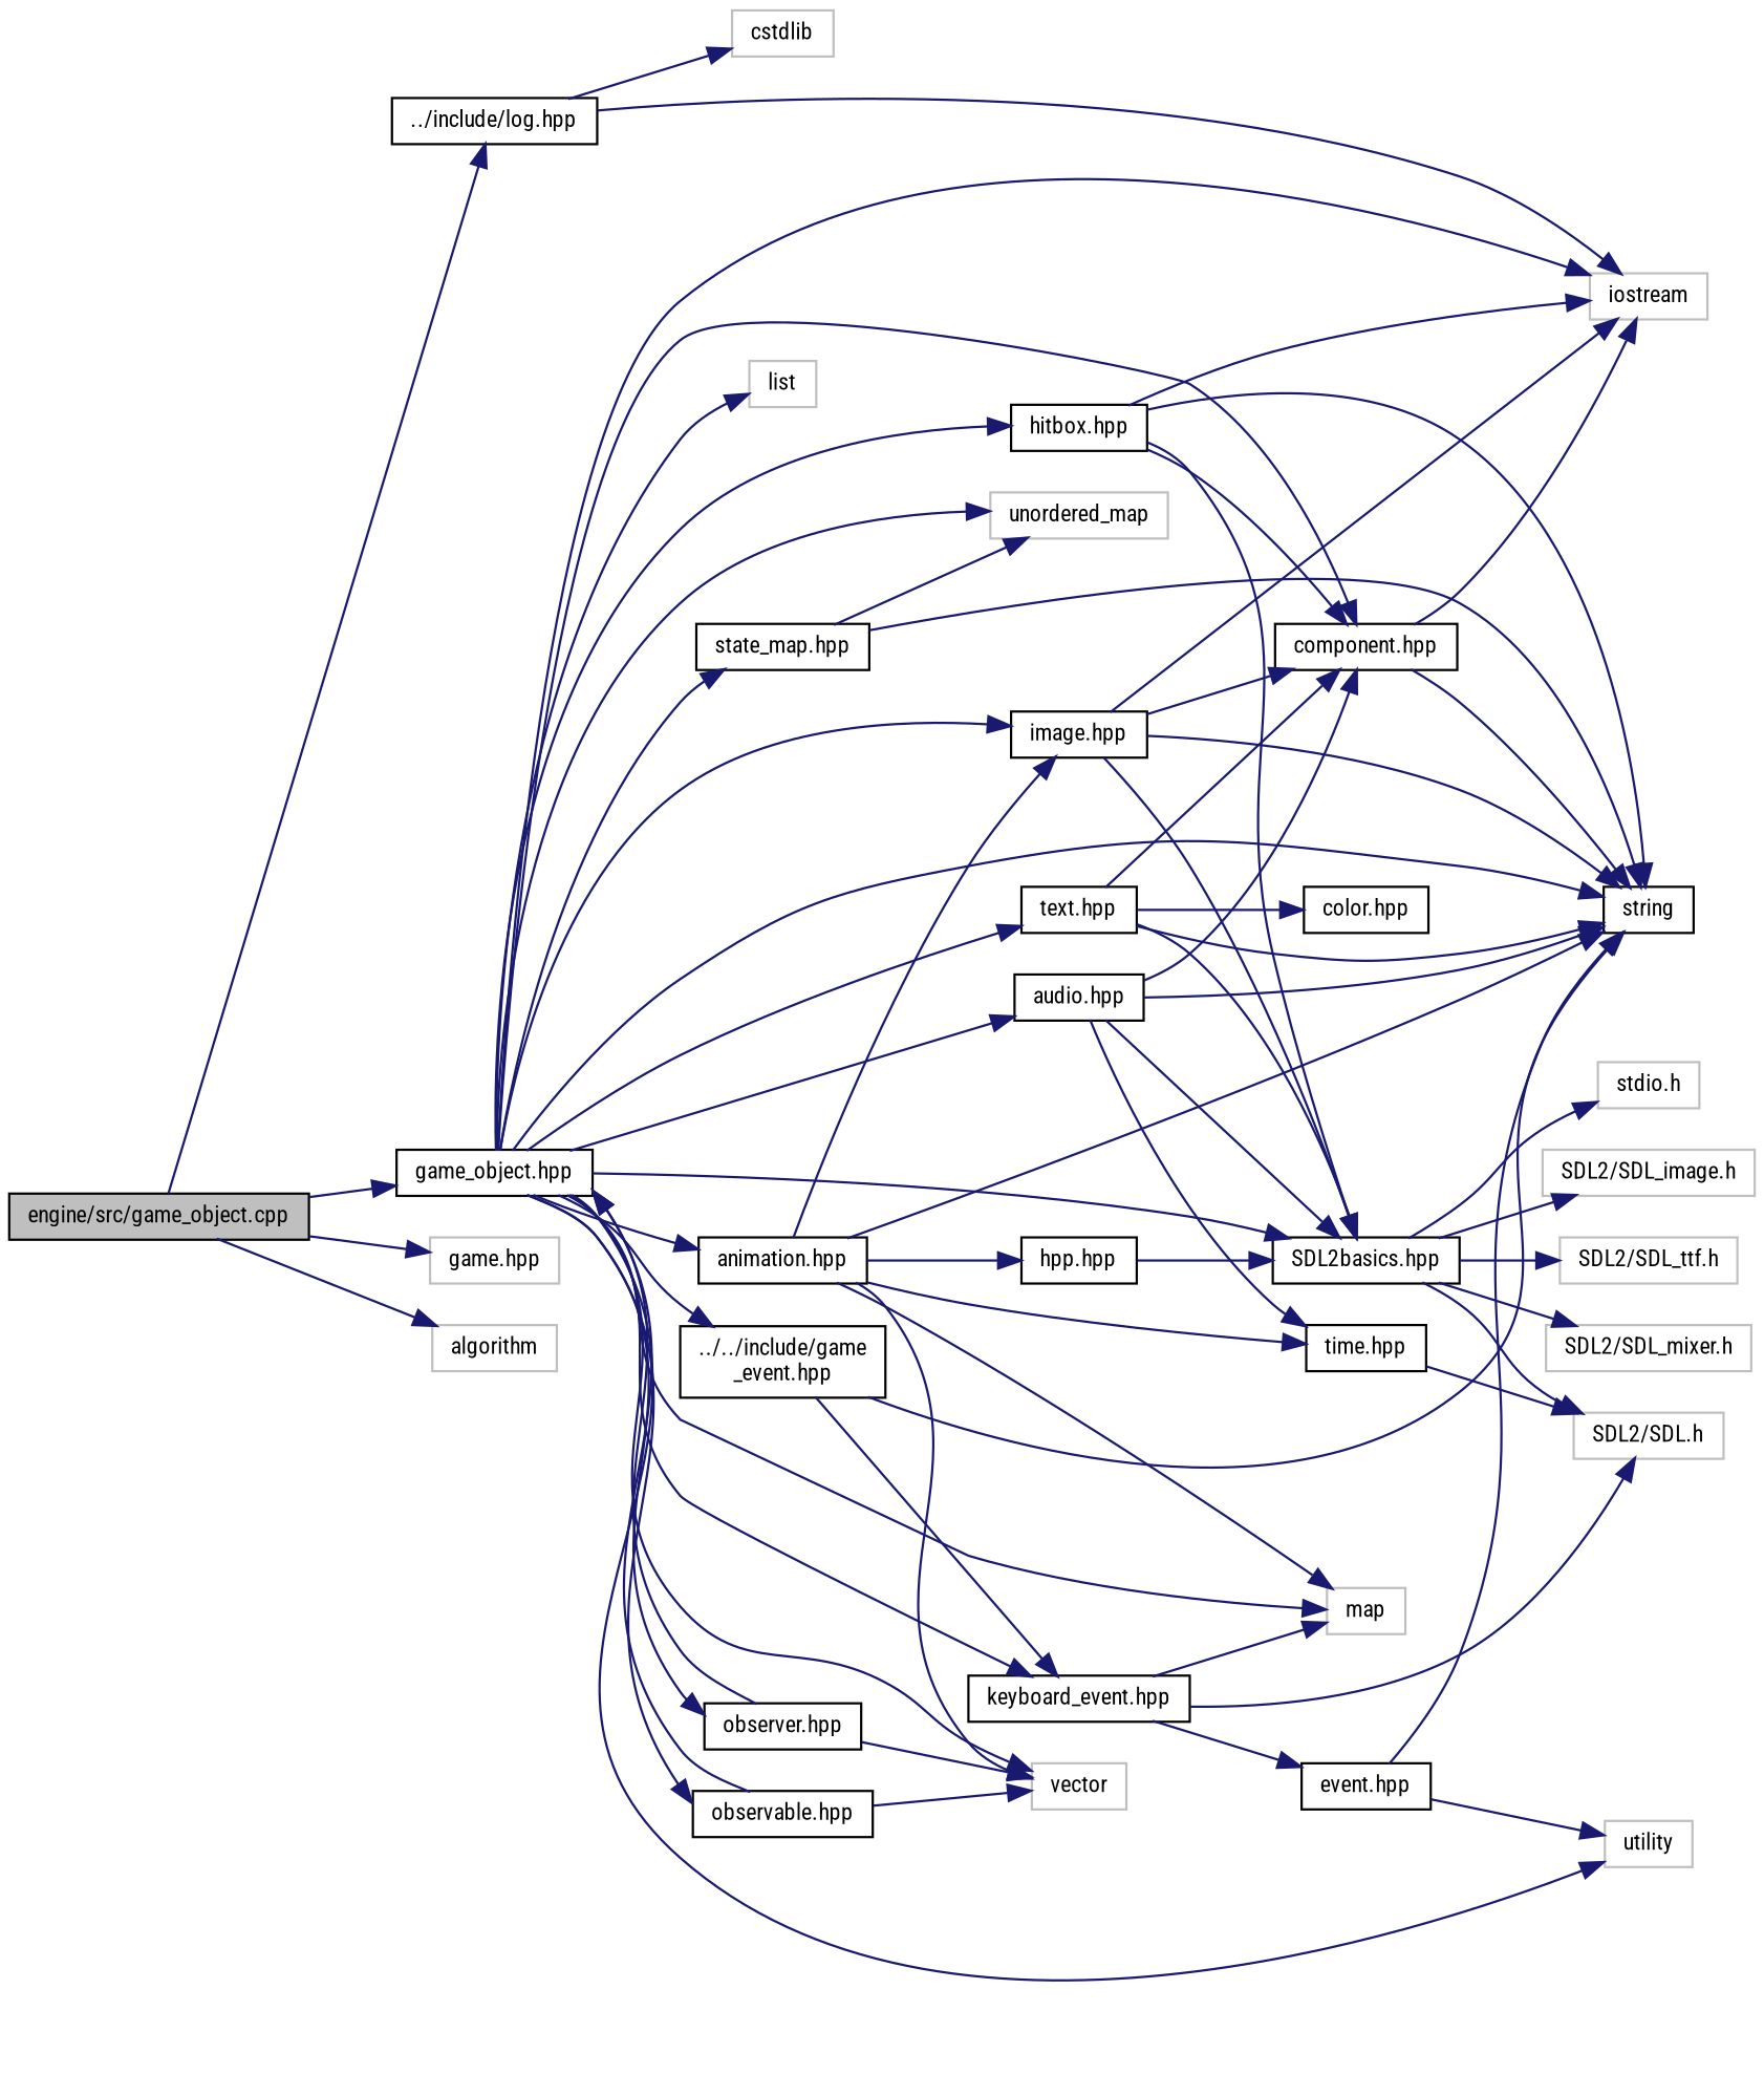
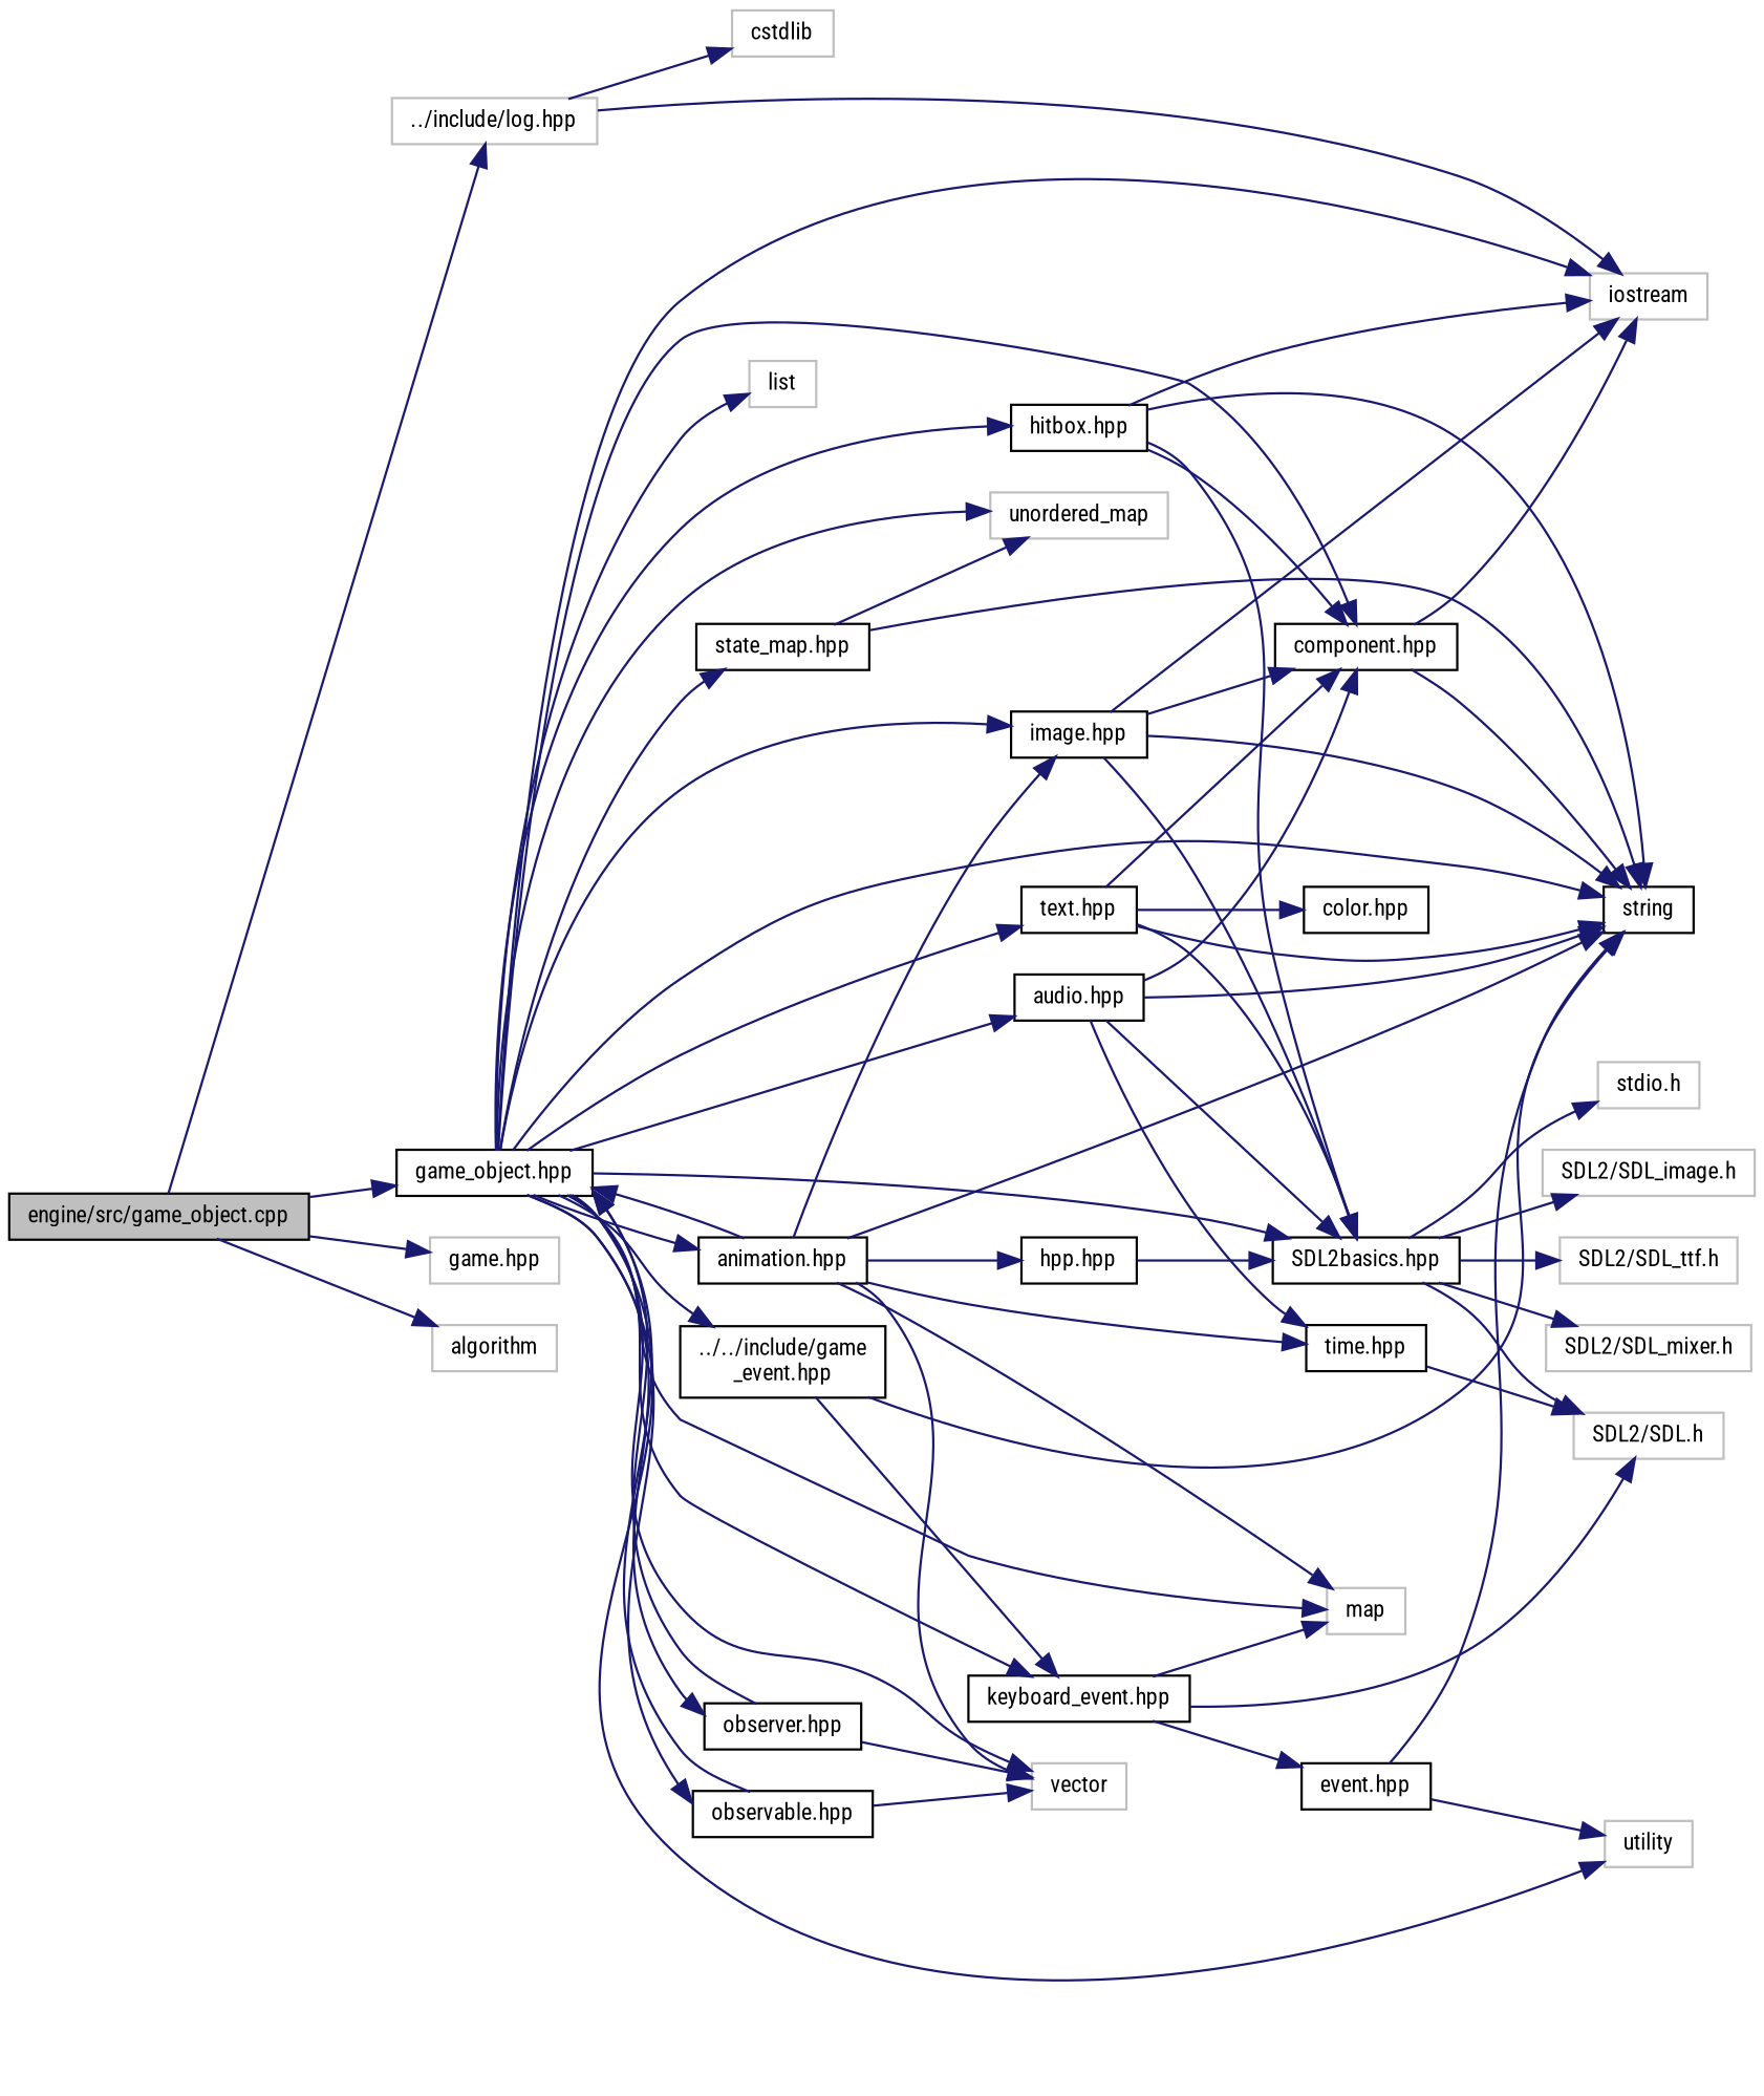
  digraph {
    fontname="Roboto Condensed"
    rankdir=LR
    node [color=black fillcolor=white fontname="Roboto Condensed" fontsize=10 shape=record style=filled]
    edge [color=midnightblue fontname="Roboto Condensed" fontsize=10 labelfontname=Helvetica labelfontsize=10 style=solid]
    n1 [fillcolor=grey75 fontcolor=black height=0.2 label="engine/src/game_object.cpp" width=0.4]
    n2 [height=0.2 label="game_object.hpp" width=0.4]
    n3 [color=grey75 height=0.2 label="game.hpp" width=0.4]
-   n4 [height=0.2 label="../include/log.hpp" width=0.4]
+   n4 [color=grey75 height=0.2 label="../include/log.hpp" width=0.4]
    n5 [color=grey75 height=0.2 label=algorithm width=0.4]
    n6 [color=grey75 height=0.2 label=iostream width=0.4]
    n7 [color=grey75 height=0.2 label=map width=0.4]
    n8 [color=grey75 height=0.2 label=unordered_map width=0.4]
    n9 [color=grey75 height=0.2 label=vector width=0.4]
    n10 [color=grey75 height=0.2 label=list width=0.4]
    n11 [height=0.2 label=string width=0.4]
    n12 [color=grey75 height=0.2 label=utility width=0.4]
    n13 [height=0.2 label="SDL2basics.hpp" width=0.4]
    n14 [height=0.2 label="component.hpp" width=0.4]
    n15 [height=0.2 label="image.hpp" width=0.4]
    n16 [height=0.2 label="text.hpp" width=0.4]
    n17 [height=0.2 label="audio.hpp" width=0.4]
    n18 [height=0.2 label="hitbox.hpp" width=0.4]
    n19 [height=0.2 label="keyboard_event.hpp" width=0.4]
    n20 [height=0.2 label="state_map.hpp" width=0.4]
    n21 [height=0.2 label="animation.hpp" width=0.4]
    n22 [height=0.2 label="observer.hpp" width=0.4]
    n23 [height=0.2 label="observable.hpp" width=0.4]
    n24 [height=0.2 label="../../include/game\l_event.hpp" width=0.4]
    n25 [color=grey75 height=0.2 label=cstdlib width=0.4]
    n26 [color=grey75 height=0.2 label="stdio.h" width=0.4]
    n27 [color=grey75 height=0.2 label="SDL2/SDL.h" width=0.4]
    n28 [color=grey75 height=0.2 label="SDL2/SDL_image.h" width=0.4]
    n29 [color=grey75 height=0.2 label="SDL2/SDL_ttf.h" width=0.4]
    n30 [color=grey75 height=0.2 label="SDL2/SDL_mixer.h" width=0.4]
    n31 [height=0.2 label="color.hpp" width=0.4]
    n32 [height=0.2 label="time.hpp" width=0.4]
    n33 [height=0.2 label="event.hpp" width=0.4]
    n34 [height=0.2 label="hpp.hpp" width=0.4]
    n1 -> n2
    n1 -> n3
    n1 -> n4
    n1 -> n5
    n2 -> n6
    n2 -> n7
    n2 -> n8
    n2 -> n9
    n2 -> n10
    n2 -> n11
    n2 -> n12
    n2 -> n13
    n2 -> n14
    n2 -> n15
    n2 -> n16
    n2 -> n17
    n2 -> n18
    n2 -> n19
    n2 -> n20
    n2 -> n21
    n2 -> n22
    n2 -> n23
    n2 -> n24
    n4 -> n6
    n4 -> n25
    n13 -> n26
    n13 -> n27
    n13 -> n28
    n13 -> n29
    n13 -> n30
    n14 -> n6
    n14 -> n11
    n15 -> n6
    n15 -> n11
    n15 -> n13
    n15 -> n14
    n16 -> n11
    n16 -> n13
    n16 -> n14
    n16 -> n31
    n17 -> n11
    n17 -> n13
    n17 -> n14
    n17 -> n32
    n18 -> n6
    n18 -> n11
    n18 -> n13
    n18 -> n14
    n19 -> n7
    n19 -> n27
    n19 -> n33
    n20 -> n8
    n20 -> n11
+   n21 -> n2
    n21 -> n7
    n21 -> n9
    n21 -> n11
    n21 -> n15
    n21 -> n32
    n21 -> n34
    n22 -> n2
    n22 -> n9
    n23 -> n2
    n23 -> n9
    n24 -> n11
    n24 -> n19
    n32 -> n27
    n33 -> n11
    n33 -> n12
    n34 -> n13
  }
